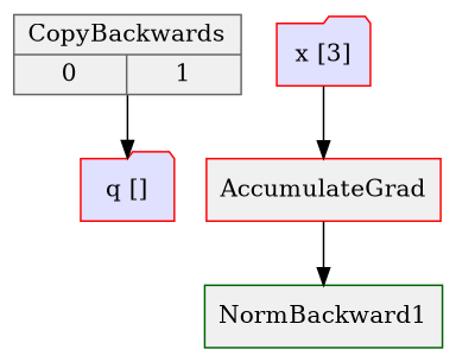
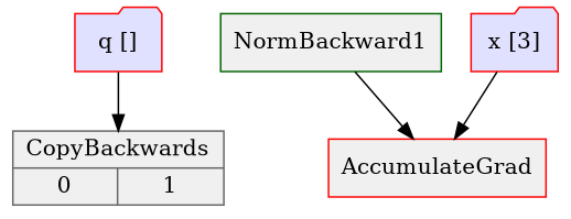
  digraph {
    node [color=red fillcolor="#f0f0f0" shape=record style=filled]
    n1 [fillcolor="#e0e0ff" label="q []" shape=folder]
    n2 [color=gray40 label="{ CopyBackwards | { <output0> 0 | <output1> 1 }  }"]
    n3 [color=darkgreen label="{ NormBackward1 }"]
    n4 [label="{ AccumulateGrad }"]
    n5 [fillcolor="#e0e0ff" label="x [3]" shape=folder]
-   n2 -> n1
-   n4 -> n3
+   n1 -> n2
+   n3 -> n4
    n5 -> n4
  }
